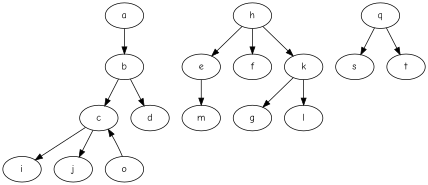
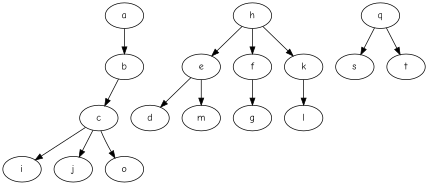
  digraph {
    fontname="Comic Neue"
    node [Weight=3 fontname="Comic Neue"]
    edge [Weight=1 fontname="Comic Neue"]
    a [Weight=2]
    b
    c [Weight=10]
    d [Weight=4]
    i [Weight=33]
    j [Weight=2]
    o
    e [Weight=5]
    m [Weight=1]
    f [Weight=2]
    g [Weight=12]
    h [Weight=25]
    k [Weight=5]
    l [Weight=1]
    q
    s
    t
    a -> b [Weight=4]
    b -> c
-   b -> d [Weight=2]
+   e -> d [Weight=2]
    c -> i [Weight=4]
    c -> j [Weight=5]
-   o -> c [Weight=3]
+   c -> o [Weight=3]
    e -> m [Weight=3]
    h -> e [Weight=2]
    h -> f [Weight=7]
    h -> k
-   k -> g
+   f -> g
    k -> l
    q -> s [Weight=3]
    q -> t [Weight=45]
  }
